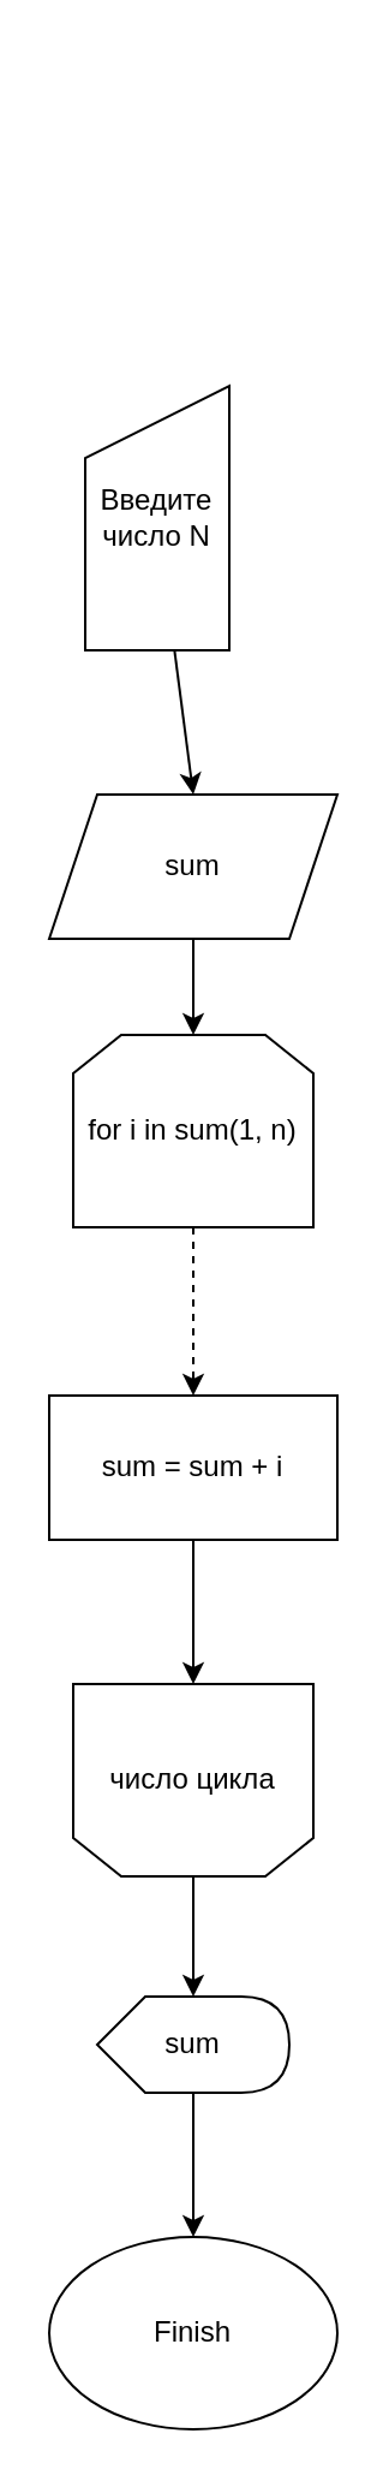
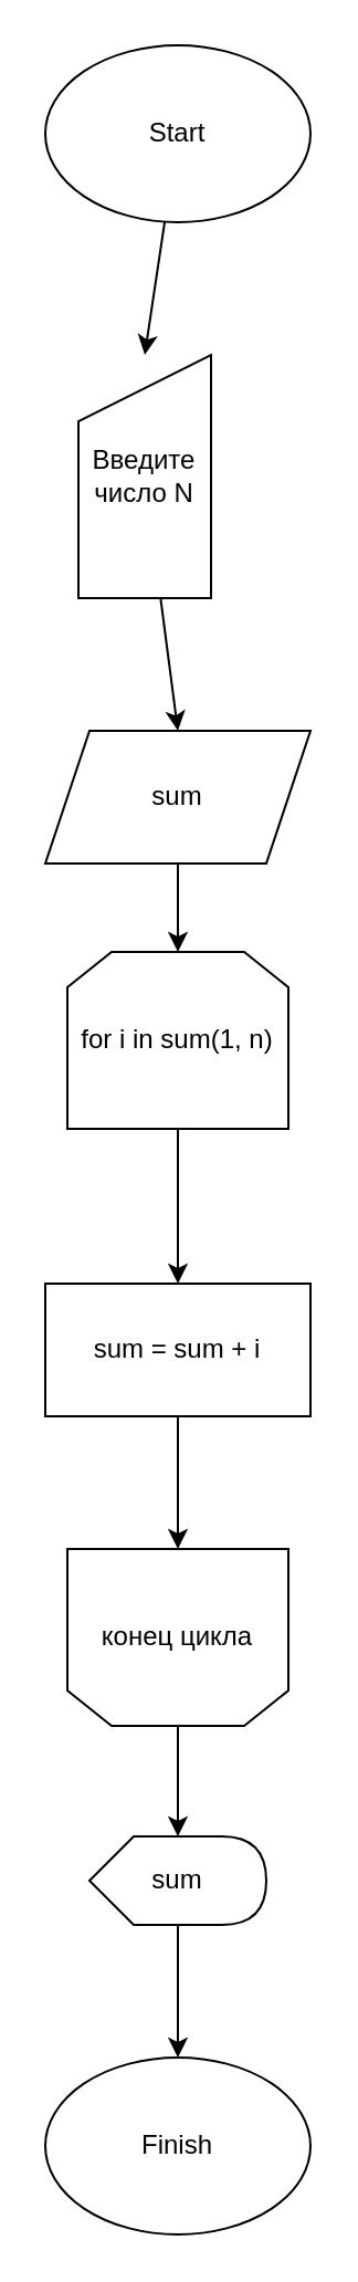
  <mxCell id="0" />
  <mxCell id="1" parent="0" />
+ <mxCell id="2" style="edgeStyle=none;html=1;entryX=0.5;entryY=0;entryDx=0;entryDy=0;" edge="1" parent="1" source="3" target="5"><mxGeometry relative="1" as="geometry" /></mxCell>
+ <mxCell id="3" value="Start" style="ellipse;whiteSpace=wrap;html=1;" vertex="1" parent="1"><mxGeometry x="20" y="20" width="120" height="80" as="geometry" /></mxCell>
  <mxCell id="4" style="edgeStyle=none;html=1;entryX=0.5;entryY=0;entryDx=0;entryDy=0;" edge="1" parent="1" source="5" target="7"><mxGeometry relative="1" as="geometry" /></mxCell>
  <mxCell id="5" value="Введите число N" style="shape=manualInput;whiteSpace=wrap;html=1;" vertex="1" parent="1"><mxGeometry x="35" y="160" width="60" height="110" as="geometry" /></mxCell>
  <mxCell id="6" style="edgeStyle=none;html=1;entryX=0.5;entryY=0;entryDx=0;entryDy=0;" edge="1" parent="1" source="7" target="9"><mxGeometry relative="1" as="geometry" /></mxCell>
  <mxCell id="7" value="sum" style="shape=parallelogram;perimeter=parallelogramPerimeter;whiteSpace=wrap;html=1;fixedSize=1;" vertex="1" parent="1"><mxGeometry x="20" y="330" width="120" height="60" as="geometry" /></mxCell>
- <mxCell id="8" style="edgeStyle=none;html=1;entryX=0.5;entryY=0;entryDx=0;entryDy=0;dashed=1;" edge="1" parent="1" source="9" target="15"><mxGeometry relative="1" as="geometry" /></mxCell>
+ <mxCell id="8" style="edgeStyle=none;html=1;entryX=0.5;entryY=0;entryDx=0;entryDy=0;" edge="1" parent="1" source="9" target="15"><mxGeometry relative="1" as="geometry" /></mxCell>
  <mxCell id="9" value="for i in sum(1, n)" style="shape=loopLimit;whiteSpace=wrap;html=1;" vertex="1" parent="1"><mxGeometry x="30" y="430" width="100" height="80" as="geometry" /></mxCell>
  <mxCell id="10" style="edgeStyle=none;html=1;entryX=0;entryY=0;entryDx=40;entryDy=0;entryPerimeter=0;" edge="1" parent="1" source="11" target="13"><mxGeometry relative="1" as="geometry" /></mxCell>
- <mxCell id="11" value="число цикла" style="shape=loopLimit;whiteSpace=wrap;html=1;direction=west;" vertex="1" parent="1"><mxGeometry x="30" y="700" width="100" height="80" as="geometry" /></mxCell>
+ <mxCell id="11" value="конец цикла" style="shape=loopLimit;whiteSpace=wrap;html=1;direction=west;" vertex="1" parent="1"><mxGeometry x="30" y="700" width="100" height="80" as="geometry" /></mxCell>
  <mxCell id="12" style="edgeStyle=none;html=1;entryX=0.5;entryY=0;entryDx=0;entryDy=0;" edge="1" parent="1" source="13" target="16"><mxGeometry relative="1" as="geometry" /></mxCell>
  <mxCell id="13" value="sum" style="shape=display;whiteSpace=wrap;html=1;" vertex="1" parent="1"><mxGeometry x="40" y="830" width="80" height="40" as="geometry" /></mxCell>
  <mxCell id="14" style="edgeStyle=none;html=1;entryX=0.5;entryY=1;entryDx=0;entryDy=0;" edge="1" parent="1" source="15" target="11"><mxGeometry relative="1" as="geometry" /></mxCell>
  <mxCell id="15" value="sum = sum + i" style="rounded=0;whiteSpace=wrap;html=1;" vertex="1" parent="1"><mxGeometry x="20" y="580" width="120" height="60" as="geometry" /></mxCell>
  <mxCell id="16" value="Finish" style="ellipse;whiteSpace=wrap;html=1;" vertex="1" parent="1"><mxGeometry x="20" y="930" width="120" height="80" as="geometry" /></mxCell>
